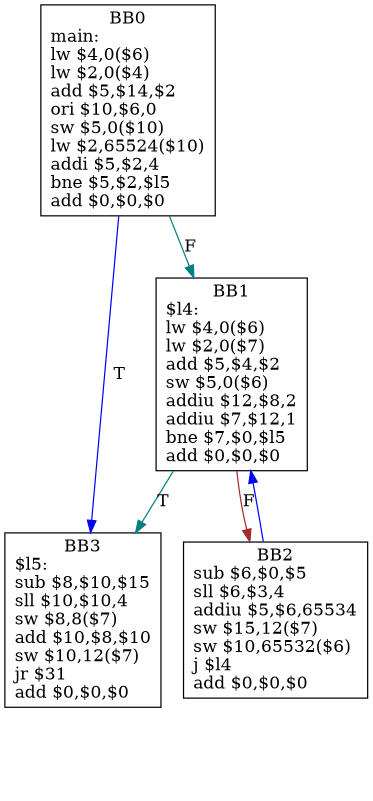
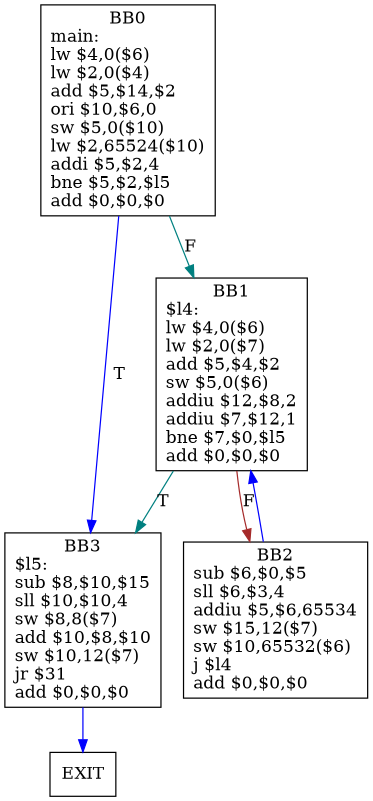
  digraph {
    node [shape=box]
    edge [style=filled color=blue]
    n1 [label="BB0\nmain:\llw $4,0($6)\llw $2,0($4)\ladd $5,$14,$2\lori $10,$6,0\lsw $5,0($10)\llw $2,65524($10)\laddi $5,$2,4\lbne $5,$2,$l5\ladd $0,$0,$0\l"]
    n2 [label="BB3\n$l5:\lsub $8,$10,$15\lsll $10,$10,4\lsw $8,8($7)\ladd $10,$8,$10\lsw $10,12($7)\ljr $31\ladd $0,$0,$0\l"]
    n3 [label="BB1\n$l4:\llw $4,0($6)\llw $2,0($7)\ladd $5,$4,$2\lsw $5,0($6)\laddiu $12,$8,2\laddiu $7,$12,1\lbne $7,$0,$l5\ladd $0,$0,$0\l"]
+   EXIT
    n5 [label="BB2\nsub $6,$0,$5\lsll $6,$3,4\laddiu $5,$6,65534\lsw $15,12($7)\lsw $10,65532($6)\lj $l4\ladd $0,$0,$0\l"]
    n1 -> n2 [label=T]
    n1 -> n3 [label=F color=teal]
+   n2 -> EXIT
    n3 -> n2 [label=T color=teal]
    n3 -> n5 [label=F color=brown]
    n5 -> n3
  }
